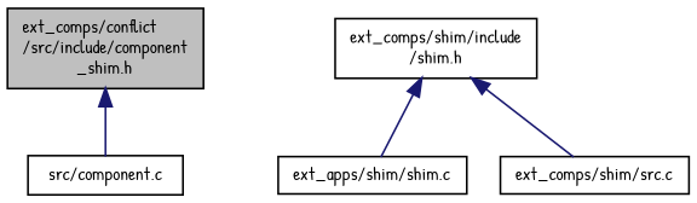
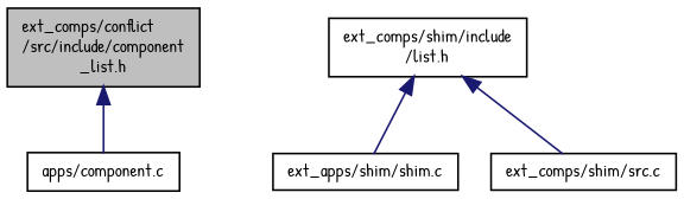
  digraph {
    fontname="Patrick Hand"
    node [color=black fillcolor=white fontname="Patrick Hand" fontsize=10 shape=record style=filled]
    edge [color=midnightblue dir=back fontname="Patrick Hand" fontsize=10 labelfontname=Helvetica labelfontsize=10 style=solid]
-   n1 [fillcolor=grey75 fontcolor=black height=0.2 label="ext_comps/conflict\l/src/include/component\l_shim.h" width=0.4]
-   n2 [height=0.2 label="src/component.c" width=0.4]
-   n3 [height=0.2 label="ext_comps/shim/include\l/shim.h" width=0.4]
+   n1 [fillcolor=grey75 fontcolor=black height=0.2 label="ext_comps/conflict\l/src/include/component\l_list.h" width=0.4]
+   n2 [height=0.2 label="apps/component.c" width=0.4]
+   n3 [height=0.2 label="ext_comps/shim/include\l/list.h" width=0.4]
    n4 [height=0.2 label="ext_apps/shim/shim.c" width=0.4]
    n5 [height=0.2 label="ext_comps/shim/src.c" width=0.4]
    n1 -> n2
    n3 -> n4
    n3 -> n5
  }
